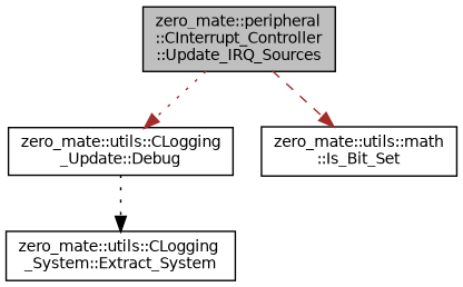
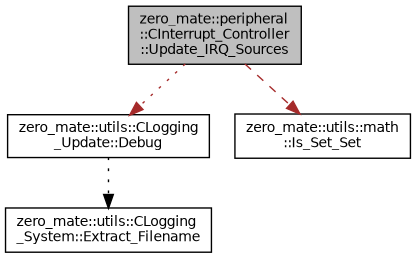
  digraph {
    fontname="DejaVu Sans"
    rankdir=TB
    node [color=black fontname="DejaVu Sans" fontsize=10 shape=record]
    edge [color=brown fontname="DejaVu Sans" fontsize=10 labelfontname=Helvetica labelfontsize=10 style=dotted]
    n1 [fillcolor=grey75 fontcolor=black height=0.2 label="zero_mate::peripheral\l::CInterrupt_Controller\l::Update_IRQ_Sources" style=filled width=0.4]
    n2 [height=0.2 label="zero_mate::utils::CLogging\l_Update::Debug" width=0.4]
-   n3 [height=0.2 label="zero_mate::utils::math\l::Is_Bit_Set" width=0.4]
-   n4 [height=0.2 label="zero_mate::utils::CLogging\l_System::Extract_System" width=0.4]
+   n3 [height=0.2 label="zero_mate::utils::math\l::Is_Set_Set" width=0.4]
+   n4 [height=0.2 label="zero_mate::utils::CLogging\l_System::Extract_Filename" width=0.4]
    n1 -> n2
    n1 -> n3 [style=dashed]
    n2 -> n4 [color=black]
  }
